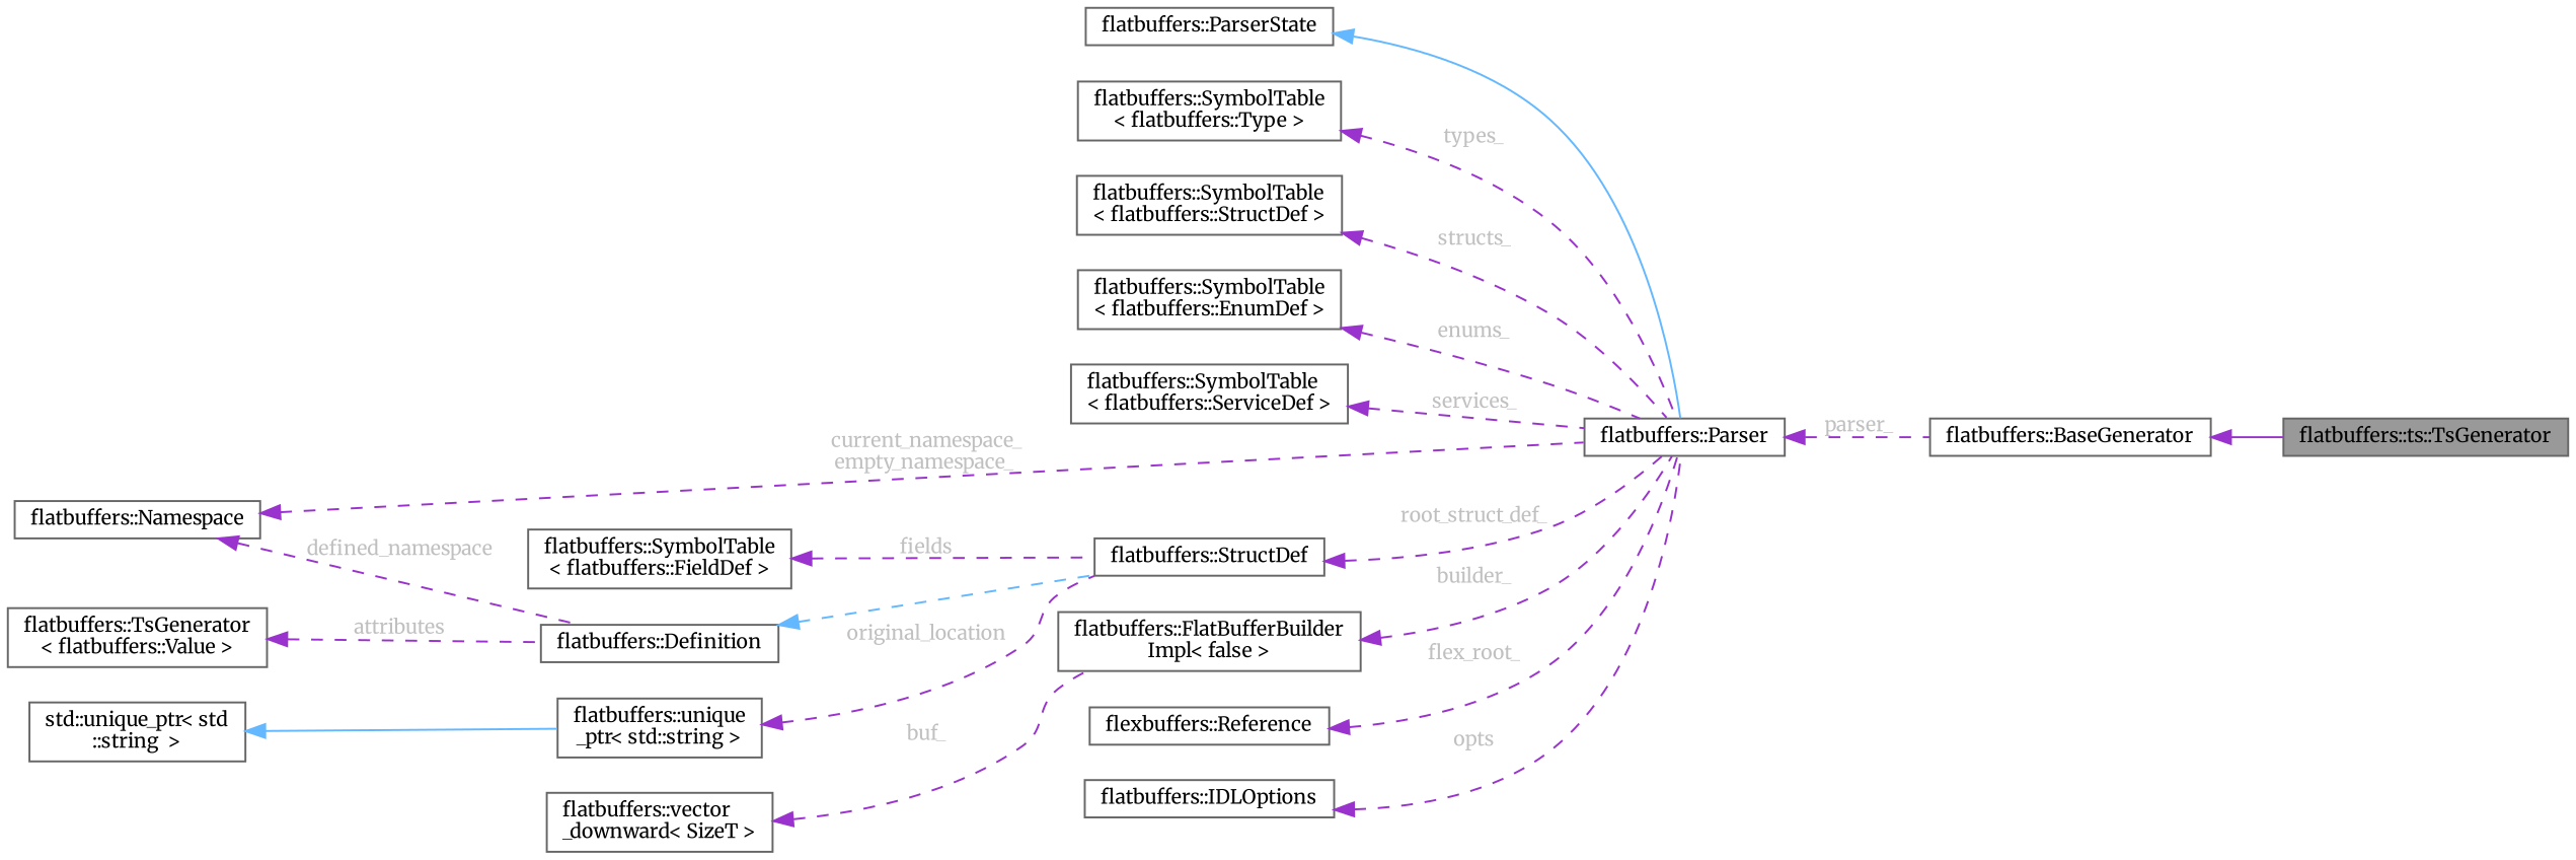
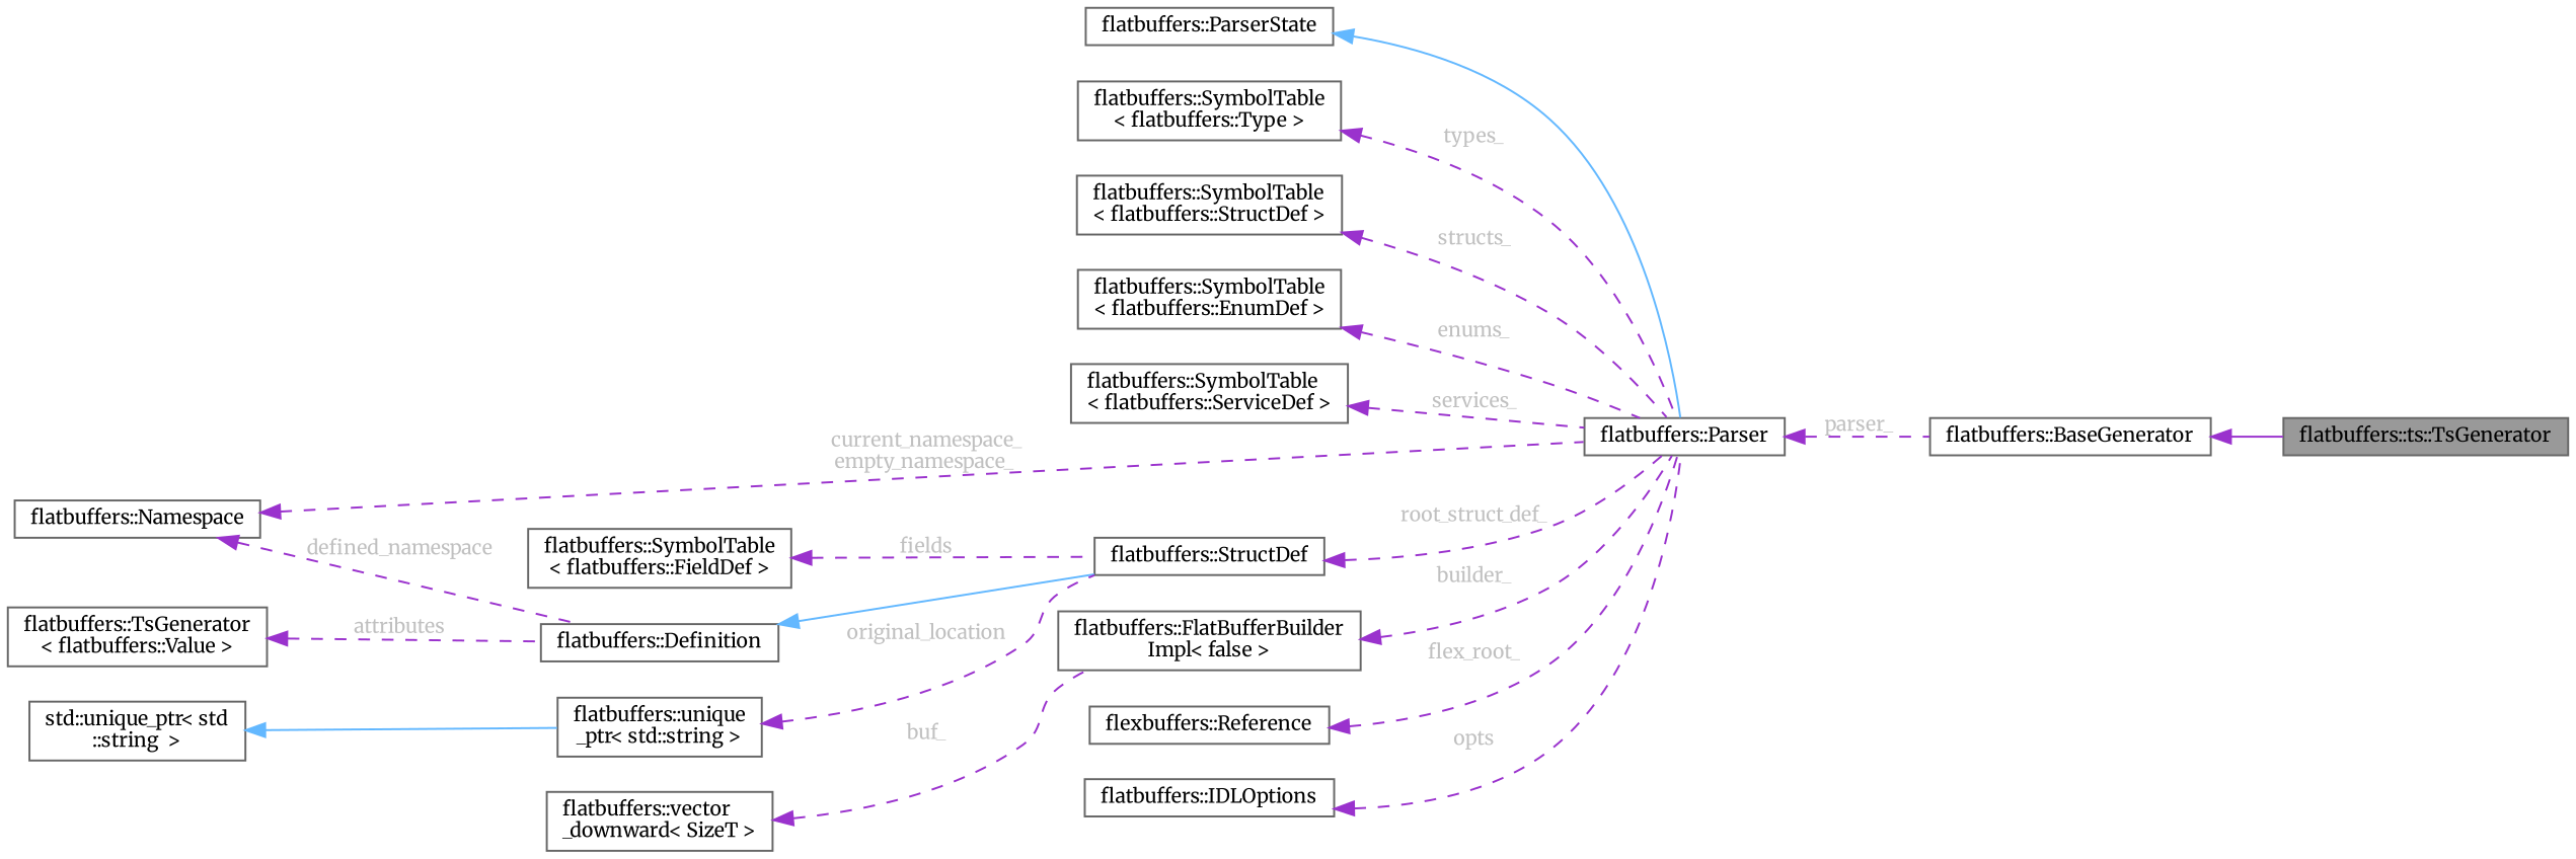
  digraph {
    fontname=Merriweather
    rankdir=LR
    node [color=gray40 fillcolor=white fontname=Merriweather fontsize=10 shape=box style=filled]
    edge [color=darkorchid3 dir=back fontname=Merriweather fontsize=10 labelfontname=Helvetica labelfontsize=10 style=dashed fontcolor=grey]
    n1 [fillcolor=grey60 fontcolor=black height=0.2 label="flatbuffers::ts::TsGenerator" width=0.4]
    n2 [height=0.2 label="flatbuffers::BaseGenerator" width=0.4]
    n3 [height=0.2 label="flatbuffers::Parser" width=0.4]
    n4 [height=0.2 label="flatbuffers::ParserState" width=0.4]
    n5 [height=0.2 label="flatbuffers::SymbolTable\l\< flatbuffers::Type \>" width=0.4]
    n6 [height=0.2 label="flatbuffers::SymbolTable\l\< flatbuffers::StructDef \>" width=0.4]
    n7 [height=0.2 label="flatbuffers::SymbolTable\l\< flatbuffers::EnumDef \>" width=0.4]
    n8 [height=0.2 label="flatbuffers::SymbolTable\l\< flatbuffers::ServiceDef \>" width=0.4]
    n9 [height=0.2 label="flatbuffers::Namespace" width=0.4]
    n10 [height=0.2 label="flatbuffers::Definition" width=0.4]
    n11 [height=0.2 label="flatbuffers::StructDef" width=0.4]
    n12 [height=0.2 label="flatbuffers::FlatBufferBuilder\lImpl\< false \>" width=0.4]
    n13 [height=0.2 label="flatbuffers::vector\l_downward\< SizeT \>" width=0.4]
    n14 [height=0.2 label="flexbuffers::Reference" width=0.4]
    n15 [height=0.2 label="flatbuffers::TsGenerator\l\< flatbuffers::Value \>" width=0.4]
    n16 [height=0.2 label="flatbuffers::SymbolTable\l\< flatbuffers::FieldDef \>" width=0.4]
    n17 [height=0.2 label="flatbuffers::unique\l_ptr\< std::string \>" width=0.4]
    n18 [height=0.2 label="std::unique_ptr\< std\l::string  \>" width=0.4]
    n19 [height=0.2 label="flatbuffers::IDLOptions" width=0.4]
    n2 -> n1 [style=solid fontcolor=""]
    n3 -> n2 [label=" parser_"]
    n4 -> n3 [color=steelblue1 style=solid fontcolor=""]
    n5 -> n3 [label=" types_"]
    n6 -> n3 [label=" structs_"]
    n7 -> n3 [label=" enums_"]
    n8 -> n3 [label=" services_"]
    n9 -> n3 [label=" current_namespace_\nempty_namespace_"]
    n9 -> n10 [label=" defined_namespace"]
-   n10 -> n11 [color=steelblue1 fontcolor=""]
+   n10 -> n11 [color=steelblue1 style=solid fontcolor=""]
    n11 -> n3 [label=" root_struct_def_"]
    n12 -> n3 [label=" builder_"]
    n13 -> n12 [label=" buf_"]
    n14 -> n3 [label=" flex_root_"]
    n15 -> n10 [label=" attributes"]
    n16 -> n11 [label=" fields"]
    n17 -> n11 [label=" original_location"]
    n18 -> n17 [color=steelblue1 style=solid fontcolor=""]
    n19 -> n3 [label=" opts"]
  }
